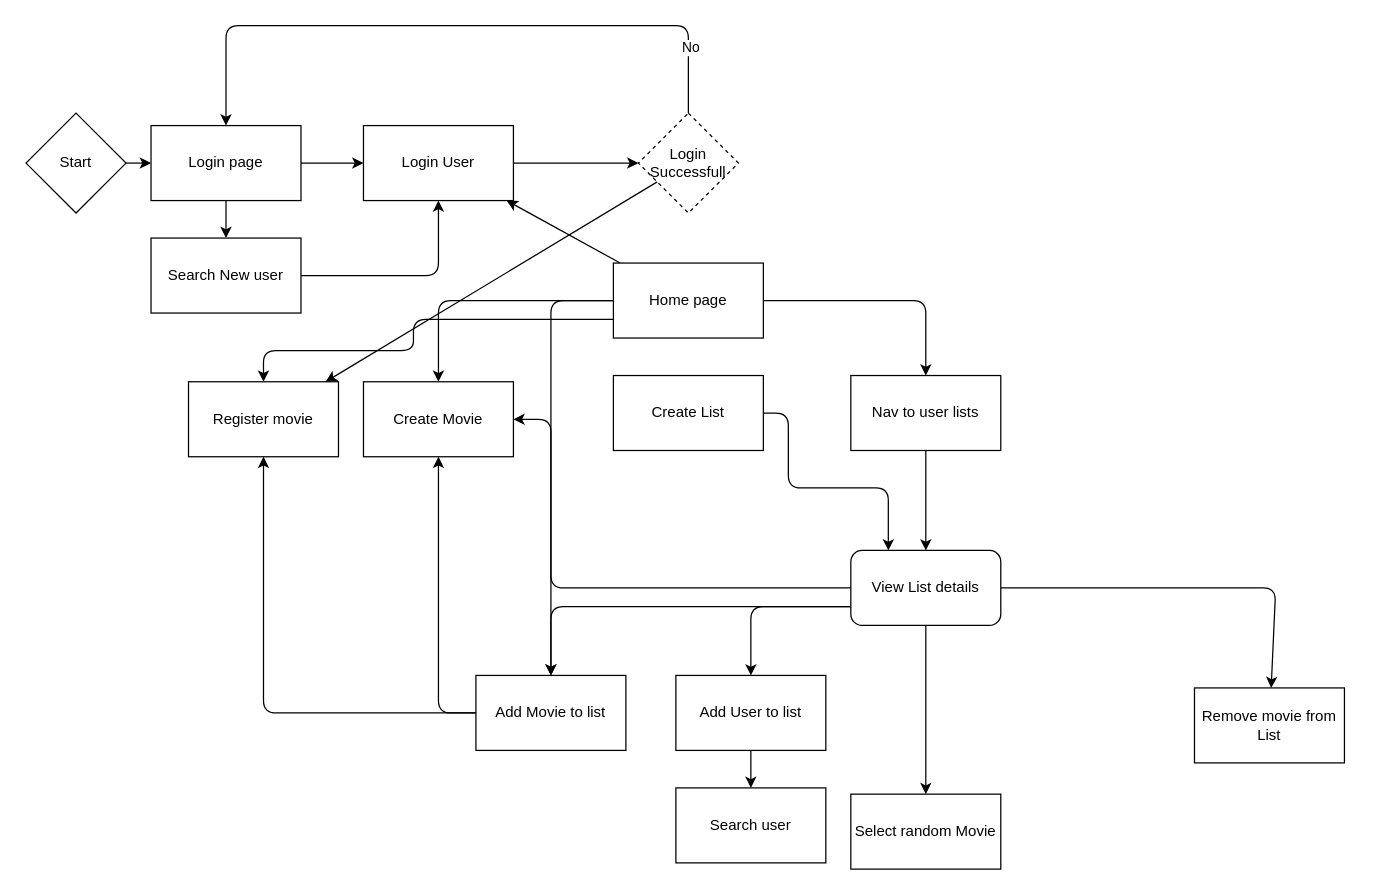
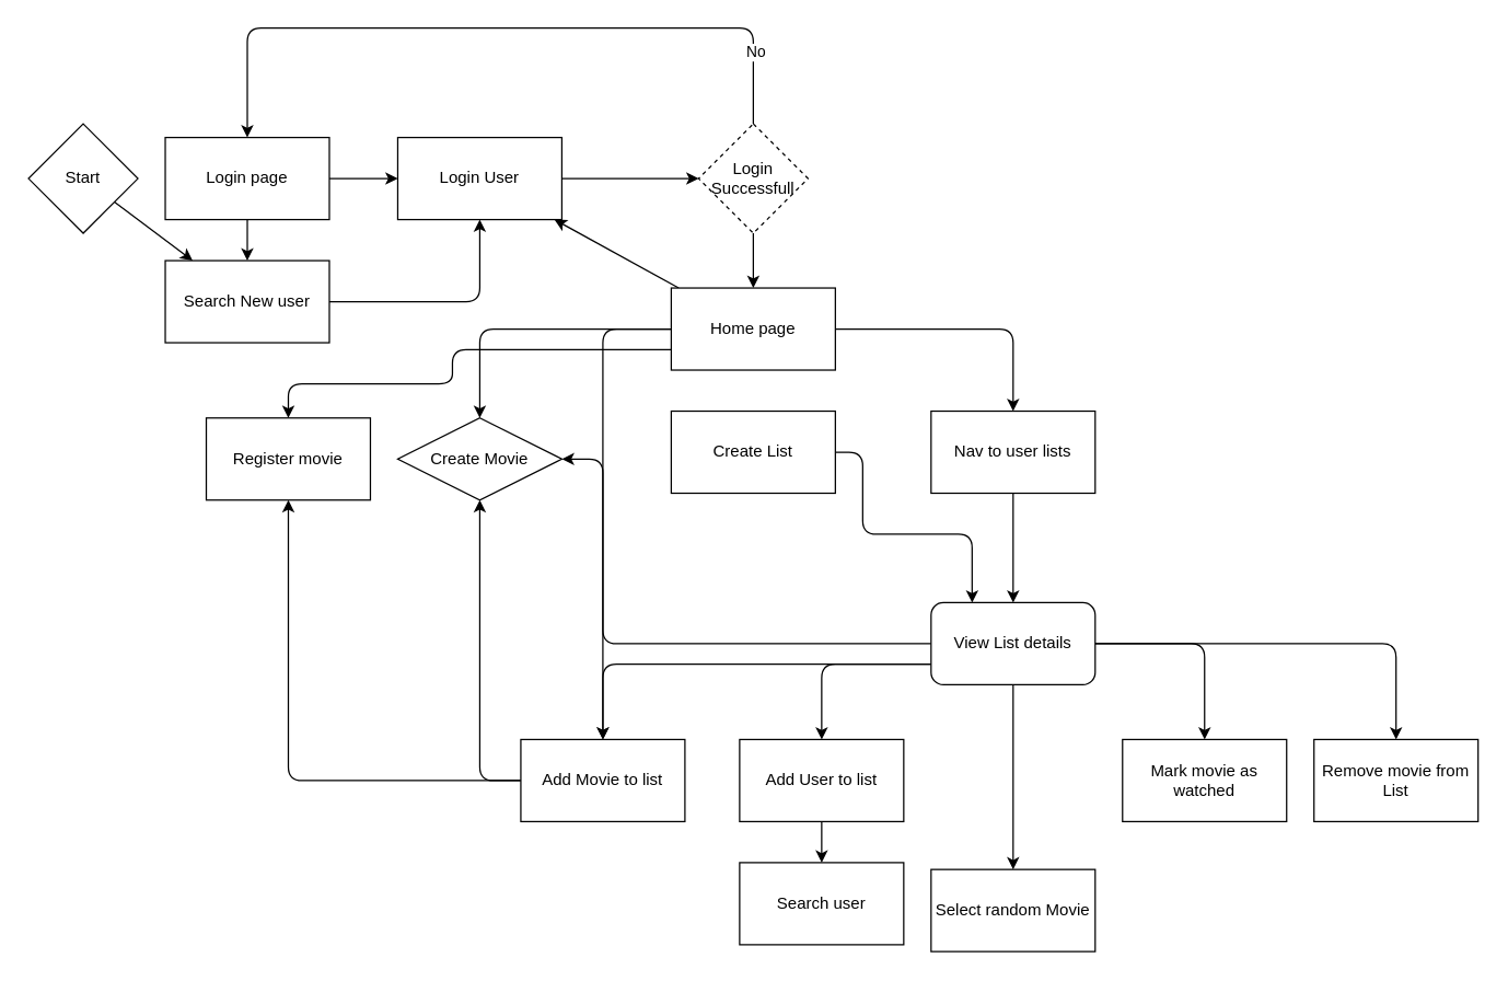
  <mxCell id="0" />
  <mxCell id="1" parent="0" />
- <mxCell id="2" value="" style="edgeStyle=none;html=1;" edge="1" parent="1" source="3" target="12"><mxGeometry relative="1" as="geometry" /></mxCell>
+ <mxCell id="2" value="" style="edgeStyle=none;html=1;" edge="1" parent="1" source="3" target="20"><mxGeometry relative="1" as="geometry" /></mxCell>
  <mxCell id="3" value="Start" style="rhombus;whiteSpace=wrap;html=1;" vertex="1" parent="1"><mxGeometry x="20" y="90" width="80" height="80" as="geometry" /></mxCell>
  <mxCell id="4" value="" style="edgeStyle=none;html=1;" edge="1" parent="1" source="5" target="7"><mxGeometry relative="1" as="geometry" /></mxCell>
  <mxCell id="5" value="Login User" style="whiteSpace=wrap;html=1;" vertex="1" parent="1"><mxGeometry x="290" y="100" width="120" height="60" as="geometry" /></mxCell>
- <mxCell id="6" value="" style="edgeStyle=none;html=1;" edge="1" parent="1" source="7" target="42"><mxGeometry relative="1" as="geometry" /></mxCell>
+ <mxCell id="6" value="" style="edgeStyle=none;html=1;" edge="1" parent="1" source="7" target="18"><mxGeometry relative="1" as="geometry" /></mxCell>
  <mxCell id="7" value="Login Successfull" style="rhombus;whiteSpace=wrap;html=1;dashed=1;" vertex="1" parent="1"><mxGeometry x="510" y="90" width="80" height="80" as="geometry" /></mxCell>
  <mxCell id="8" style="edgeStyle=none;html=1;entryX=0.5;entryY=0;entryDx=0;entryDy=0;" edge="1" parent="1" source="7" target="12"><mxGeometry relative="1" as="geometry"><Array as="points"><mxPoint x="550" y="20" /><mxPoint x="180" y="20" /></Array></mxGeometry></mxCell>
  <mxCell id="9" value="No" style="edgeLabel;html=1;align=center;verticalAlign=middle;resizable=0;points=[];" vertex="1" connectable="0" parent="8"><mxGeometry x="-0.796" y="-1" relative="1" as="geometry"><mxPoint as="offset" /></mxGeometry></mxCell>
  <mxCell id="10" style="edgeStyle=none;html=1;entryX=0;entryY=0.5;entryDx=0;entryDy=0;" edge="1" parent="1" source="12" target="5"><mxGeometry relative="1" as="geometry" /></mxCell>
  <mxCell id="11" value="" style="edgeStyle=none;html=1;" edge="1" parent="1" source="12" target="20"><mxGeometry relative="1" as="geometry" /></mxCell>
  <mxCell id="12" value="Login page" style="whiteSpace=wrap;html=1;" vertex="1" parent="1"><mxGeometry x="120" y="100" width="120" height="60" as="geometry" /></mxCell>
  <mxCell id="13" value="" style="edgeStyle=none;html=1;" edge="1" parent="1" source="18" target="21"><mxGeometry relative="1" as="geometry"><Array as="points"><mxPoint x="350" y="240" /></Array></mxGeometry></mxCell>
  <mxCell id="14" value="" style="edgeStyle=none;html=1;" edge="1" parent="1" source="18" target="5"><mxGeometry relative="1" as="geometry" /></mxCell>
  <mxCell id="15" value="" style="edgeStyle=none;html=1;" edge="1" parent="1" source="18" target="25"><mxGeometry relative="1" as="geometry"><Array as="points"><mxPoint x="740" y="240" /></Array></mxGeometry></mxCell>
  <mxCell id="16" value="" style="edgeStyle=none;html=1;exitX=0;exitY=0.75;exitDx=0;exitDy=0;" edge="1" parent="1" source="18" target="42"><mxGeometry relative="1" as="geometry"><Array as="points"><mxPoint x="330" y="255" /><mxPoint x="330" y="280" /><mxPoint x="210" y="280" /></Array></mxGeometry></mxCell>
  <mxCell id="17" style="edgeStyle=none;html=1;exitX=0;exitY=0.5;exitDx=0;exitDy=0;" edge="1" parent="1" source="18" target="37"><mxGeometry relative="1" as="geometry"><Array as="points"><mxPoint x="440" y="240" /></Array></mxGeometry></mxCell>
  <mxCell id="18" value="Home page" style="whiteSpace=wrap;html=1;" vertex="1" parent="1"><mxGeometry x="490" y="210" width="120" height="60" as="geometry" /></mxCell>
  <mxCell id="19" style="edgeStyle=none;html=1;entryX=0.5;entryY=1;entryDx=0;entryDy=0;" edge="1" parent="1" source="20" target="5"><mxGeometry relative="1" as="geometry"><Array as="points"><mxPoint x="350" y="220" /></Array></mxGeometry></mxCell>
  <mxCell id="20" value="Search New user" style="whiteSpace=wrap;html=1;" vertex="1" parent="1"><mxGeometry x="120" y="190" width="120" height="60" as="geometry" /></mxCell>
- <mxCell id="21" value="Create Movie" style="whiteSpace=wrap;html=1;" vertex="1" parent="1"><mxGeometry x="290" y="305" width="120" height="60" as="geometry" /></mxCell>
+ <mxCell id="21" value="Create Movie" style="rhombus;whiteSpace=wrap;html=1;" vertex="1" parent="1"><mxGeometry x="290" y="305" width="120" height="60" as="geometry" /></mxCell>
  <mxCell id="22" style="edgeStyle=none;html=1;entryX=0.25;entryY=0;entryDx=0;entryDy=0;exitX=1;exitY=0.5;exitDx=0;exitDy=0;" edge="1" parent="1" source="23" target="32"><mxGeometry relative="1" as="geometry"><Array as="points"><mxPoint x="630" y="330" /><mxPoint x="630" y="390" /><mxPoint x="710" y="390" /></Array></mxGeometry></mxCell>
  <mxCell id="23" value="Create List" style="whiteSpace=wrap;html=1;" vertex="1" parent="1"><mxGeometry x="490" y="300" width="120" height="60" as="geometry" /></mxCell>
  <mxCell id="24" value="" style="edgeStyle=none;html=1;" edge="1" parent="1" source="25" target="32"><mxGeometry relative="1" as="geometry" /></mxCell>
  <mxCell id="25" value="Nav to user lists" style="whiteSpace=wrap;html=1;" vertex="1" parent="1"><mxGeometry x="680" y="300" width="120" height="60" as="geometry" /></mxCell>
  <mxCell id="26" value="" style="edgeStyle=none;html=1;exitX=0;exitY=0.75;exitDx=0;exitDy=0;" edge="1" parent="1" source="32" target="34"><mxGeometry relative="1" as="geometry"><Array as="points"><mxPoint x="600" y="485" /></Array></mxGeometry></mxCell>
  <mxCell id="27" style="edgeStyle=none;html=1;entryX=1;entryY=0.5;entryDx=0;entryDy=0;" edge="1" parent="1" source="32" target="21"><mxGeometry relative="1" as="geometry"><Array as="points"><mxPoint x="440" y="470" /><mxPoint x="440" y="335" /></Array></mxGeometry></mxCell>
  <mxCell id="28" value="" style="edgeStyle=none;html=1;exitX=0;exitY=0.75;exitDx=0;exitDy=0;" edge="1" parent="1" source="32" target="37"><mxGeometry relative="1" as="geometry"><Array as="points"><mxPoint x="440" y="485" /></Array></mxGeometry></mxCell>
  <mxCell id="29" value="" style="edgeStyle=none;html=1;" edge="1" parent="1" source="32" target="38"><mxGeometry relative="1" as="geometry"><Array as="points" /></mxGeometry></mxCell>
+ <mxCell id="30" value="" style="edgeStyle=none;html=1;" edge="1" parent="1" source="32" target="40"><mxGeometry relative="1" as="geometry"><Array as="points"><mxPoint x="880" y="470" /></Array></mxGeometry></mxCell>
  <mxCell id="31" value="" style="edgeStyle=none;html=1;" edge="1" parent="1" source="32" target="41"><mxGeometry relative="1" as="geometry"><Array as="points"><mxPoint x="1020" y="470" /></Array></mxGeometry></mxCell>
  <mxCell id="32" value="View List details" style="whiteSpace=wrap;html=1;rounded=1;" vertex="1" parent="1"><mxGeometry x="680" y="440" width="120" height="60" as="geometry" /></mxCell>
  <mxCell id="33" value="" style="edgeStyle=none;html=1;" edge="1" parent="1" source="34" target="39"><mxGeometry relative="1" as="geometry" /></mxCell>
  <mxCell id="34" value="Add User to list" style="whiteSpace=wrap;html=1;" vertex="1" parent="1"><mxGeometry x="540" y="540" width="120" height="60" as="geometry" /></mxCell>
  <mxCell id="35" style="edgeStyle=none;html=1;entryX=0.5;entryY=1;entryDx=0;entryDy=0;" edge="1" parent="1" source="37" target="42"><mxGeometry relative="1" as="geometry"><Array as="points"><mxPoint x="210" y="570" /></Array></mxGeometry></mxCell>
  <mxCell id="36" style="edgeStyle=none;html=1;entryX=0.5;entryY=1;entryDx=0;entryDy=0;" edge="1" parent="1" source="37" target="21"><mxGeometry relative="1" as="geometry"><Array as="points"><mxPoint x="350" y="570" /><mxPoint x="350" y="390" /></Array></mxGeometry></mxCell>
  <mxCell id="37" value="Add Movie to list" style="whiteSpace=wrap;html=1;" vertex="1" parent="1"><mxGeometry x="380" y="540" width="120" height="60" as="geometry" /></mxCell>
  <mxCell id="38" value="Select random Movie" style="whiteSpace=wrap;html=1;" vertex="1" parent="1"><mxGeometry x="680" y="635" width="120" height="60" as="geometry" /></mxCell>
  <mxCell id="39" value="Search user" style="whiteSpace=wrap;html=1;" vertex="1" parent="1"><mxGeometry x="540" y="630" width="120" height="60" as="geometry" /></mxCell>
- <mxCell id="41" value="Remove movie from List" style="whiteSpace=wrap;html=1;" vertex="1" parent="1"><mxGeometry x="955" y="550" width="120" height="60" as="geometry" /></mxCell>
+ <mxCell id="40" value="Mark movie as watched" style="whiteSpace=wrap;html=1;" vertex="1" parent="1"><mxGeometry x="820" y="540" width="120" height="60" as="geometry" /></mxCell>
+ <mxCell id="41" value="Remove movie from List" style="whiteSpace=wrap;html=1;" vertex="1" parent="1"><mxGeometry x="960" y="540" width="120" height="60" as="geometry" /></mxCell>
  <mxCell id="42" value="Register movie" style="whiteSpace=wrap;html=1;" vertex="1" parent="1"><mxGeometry x="150" y="305" width="120" height="60" as="geometry" /></mxCell>
